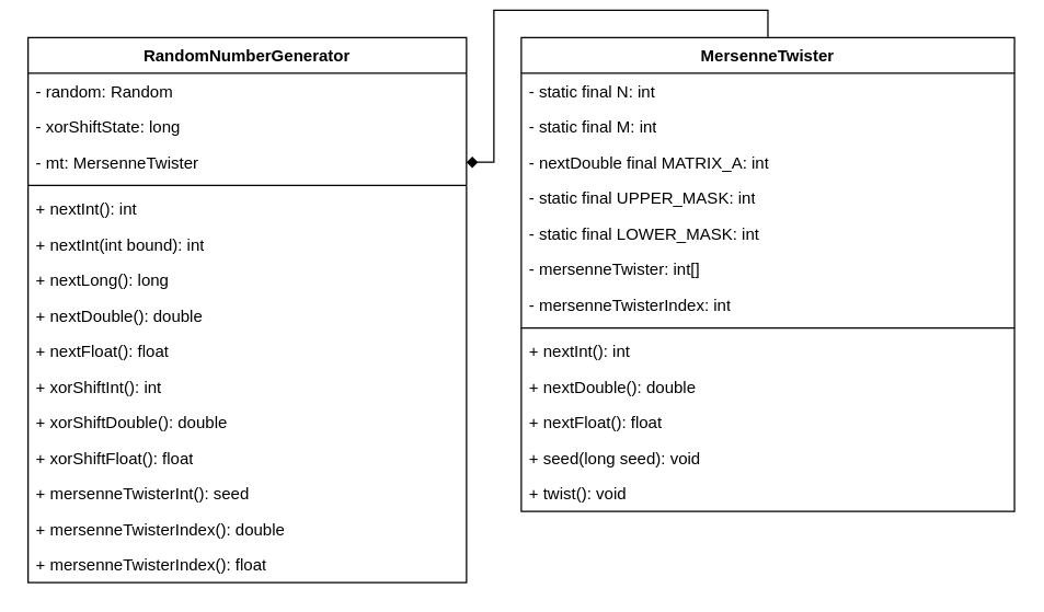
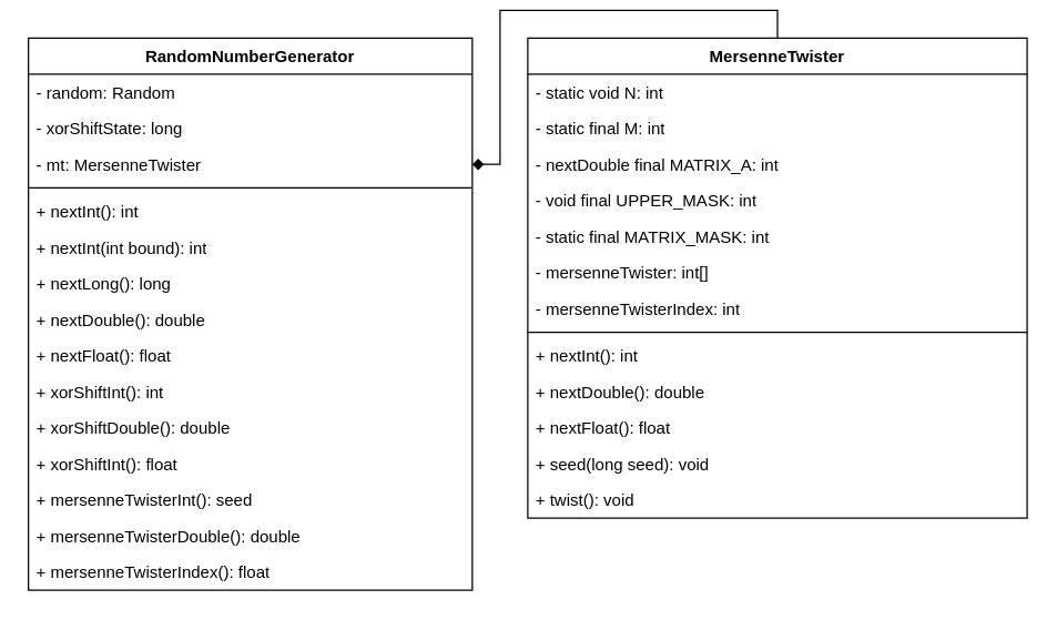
  <mxCell id="0" />
  <mxCell id="1" parent="0" />
  <mxCell id="2" value="RandomNumberGenerator" style="swimlane;fontStyle=1;align=center;verticalAlign=top;childLayout=stackLayout;horizontal=1;startSize=26;horizontalStack=0;resizeParent=1;resizeParentMax=0;resizeLast=0;collapsible=1;marginBottom=0;whiteSpace=wrap;html=1;" vertex="1" parent="1"><mxGeometry x="20" y="20" width="320" height="398" as="geometry" /></mxCell>
  <mxCell id="3" value="- random: Random" style="text;strokeColor=none;fillColor=none;align=left;verticalAlign=top;spacingLeft=4;spacingRight=4;overflow=hidden;rotatable=0;points=[[0,0.5],[1,0.5]];portConstraint=eastwest;whiteSpace=wrap;html=1;" vertex="1" parent="2"><mxGeometry y="26" width="320" height="26" as="geometry" /></mxCell>
  <mxCell id="4" value="- xorShiftState: long" style="text;strokeColor=none;fillColor=none;align=left;verticalAlign=top;spacingLeft=4;spacingRight=4;overflow=hidden;rotatable=0;points=[[0,0.5],[1,0.5]];portConstraint=eastwest;whiteSpace=wrap;html=1;" vertex="1" parent="2"><mxGeometry y="52" width="320" height="26" as="geometry" /></mxCell>
  <mxCell id="5" value="- mt: MersenneTwister" style="text;strokeColor=none;fillColor=none;align=left;verticalAlign=top;spacingLeft=4;spacingRight=4;overflow=hidden;rotatable=0;points=[[0,0.5],[1,0.5]];portConstraint=eastwest;whiteSpace=wrap;html=1;" vertex="1" parent="2"><mxGeometry y="78" width="320" height="26" as="geometry" /></mxCell>
  <mxCell id="6" value="" style="line;strokeWidth=1;fillColor=none;align=left;verticalAlign=middle;spacingTop=-1;spacingLeft=3;spacingRight=3;rotatable=0;labelPosition=right;points=[];portConstraint=eastwest;strokeColor=inherit;" vertex="1" parent="2"><mxGeometry y="104" width="320" height="8" as="geometry" /></mxCell>
  <mxCell id="7" value="+ nextInt(): int" style="text;strokeColor=none;fillColor=none;align=left;verticalAlign=top;spacingLeft=4;spacingRight=4;overflow=hidden;rotatable=0;points=[[0,0.5],[1,0.5]];portConstraint=eastwest;whiteSpace=wrap;html=1;" vertex="1" parent="2"><mxGeometry y="112" width="320" height="26" as="geometry" /></mxCell>
  <mxCell id="8" value="+ nextInt(int bound): int" style="text;strokeColor=none;fillColor=none;align=left;verticalAlign=top;spacingLeft=4;spacingRight=4;overflow=hidden;rotatable=0;points=[[0,0.5],[1,0.5]];portConstraint=eastwest;whiteSpace=wrap;html=1;" vertex="1" parent="2"><mxGeometry y="138" width="320" height="26" as="geometry" /></mxCell>
  <mxCell id="9" value="+ nextLong(): long" style="text;strokeColor=none;fillColor=none;align=left;verticalAlign=top;spacingLeft=4;spacingRight=4;overflow=hidden;rotatable=0;points=[[0,0.5],[1,0.5]];portConstraint=eastwest;whiteSpace=wrap;html=1;" vertex="1" parent="2"><mxGeometry y="164" width="320" height="26" as="geometry" /></mxCell>
  <mxCell id="10" value="+ nextDouble(): double" style="text;strokeColor=none;fillColor=none;align=left;verticalAlign=top;spacingLeft=4;spacingRight=4;overflow=hidden;rotatable=0;points=[[0,0.5],[1,0.5]];portConstraint=eastwest;whiteSpace=wrap;html=1;" vertex="1" parent="2"><mxGeometry y="190" width="320" height="26" as="geometry" /></mxCell>
  <mxCell id="11" value="+ nextFloat(): float" style="text;strokeColor=none;fillColor=none;align=left;verticalAlign=top;spacingLeft=4;spacingRight=4;overflow=hidden;rotatable=0;points=[[0,0.5],[1,0.5]];portConstraint=eastwest;whiteSpace=wrap;html=1;" vertex="1" parent="2"><mxGeometry y="216" width="320" height="26" as="geometry" /></mxCell>
  <mxCell id="12" value="+ xorShiftInt(): int" style="text;strokeColor=none;fillColor=none;align=left;verticalAlign=top;spacingLeft=4;spacingRight=4;overflow=hidden;rotatable=0;points=[[0,0.5],[1,0.5]];portConstraint=eastwest;whiteSpace=wrap;html=1;" vertex="1" parent="2"><mxGeometry y="242" width="320" height="26" as="geometry" /></mxCell>
  <mxCell id="13" value="+ xorShiftDouble(): double" style="text;strokeColor=none;fillColor=none;align=left;verticalAlign=top;spacingLeft=4;spacingRight=4;overflow=hidden;rotatable=0;points=[[0,0.5],[1,0.5]];portConstraint=eastwest;whiteSpace=wrap;html=1;" vertex="1" parent="2"><mxGeometry y="268" width="320" height="26" as="geometry" /></mxCell>
- <mxCell id="14" value="+ xorShiftFloat(): float" style="text;strokeColor=none;fillColor=none;align=left;verticalAlign=top;spacingLeft=4;spacingRight=4;overflow=hidden;rotatable=0;points=[[0,0.5],[1,0.5]];portConstraint=eastwest;whiteSpace=wrap;html=1;" vertex="1" parent="2"><mxGeometry y="294" width="320" height="26" as="geometry" /></mxCell>
+ <mxCell id="14" value="+ xorShiftInt(): float" style="text;strokeColor=none;fillColor=none;align=left;verticalAlign=top;spacingLeft=4;spacingRight=4;overflow=hidden;rotatable=0;points=[[0,0.5],[1,0.5]];portConstraint=eastwest;whiteSpace=wrap;html=1;" vertex="1" parent="2"><mxGeometry y="294" width="320" height="26" as="geometry" /></mxCell>
  <mxCell id="15" value="+ mersenneTwisterInt(): seed" style="text;strokeColor=none;fillColor=none;align=left;verticalAlign=top;spacingLeft=4;spacingRight=4;overflow=hidden;rotatable=0;points=[[0,0.5],[1,0.5]];portConstraint=eastwest;whiteSpace=wrap;html=1;" vertex="1" parent="2"><mxGeometry y="320" width="320" height="26" as="geometry" /></mxCell>
- <mxCell id="16" value="+ mersenneTwisterIndex(): double" style="text;strokeColor=none;fillColor=none;align=left;verticalAlign=top;spacingLeft=4;spacingRight=4;overflow=hidden;rotatable=0;points=[[0,0.5],[1,0.5]];portConstraint=eastwest;whiteSpace=wrap;html=1;" vertex="1" parent="2"><mxGeometry y="346" width="320" height="26" as="geometry" /></mxCell>
+ <mxCell id="16" value="+ mersenneTwisterDouble(): double" style="text;strokeColor=none;fillColor=none;align=left;verticalAlign=top;spacingLeft=4;spacingRight=4;overflow=hidden;rotatable=0;points=[[0,0.5],[1,0.5]];portConstraint=eastwest;whiteSpace=wrap;html=1;" vertex="1" parent="2"><mxGeometry y="346" width="320" height="26" as="geometry" /></mxCell>
  <mxCell id="17" value="+ mersenneTwisterIndex(): float" style="text;strokeColor=none;fillColor=none;align=left;verticalAlign=top;spacingLeft=4;spacingRight=4;overflow=hidden;rotatable=0;points=[[0,0.5],[1,0.5]];portConstraint=eastwest;whiteSpace=wrap;html=1;" vertex="1" parent="2"><mxGeometry y="372" width="320" height="26" as="geometry" /></mxCell>
  <mxCell id="18" style="edgeStyle=orthogonalEdgeStyle;rounded=0;orthogonalLoop=1;jettySize=auto;html=1;exitX=0.5;exitY=0;exitDx=0;exitDy=0;endArrow=diamond;" edge="1" parent="1" source="19" target="5"><mxGeometry relative="1" as="geometry" /></mxCell>
  <mxCell id="19" value="MersenneTwister" style="swimlane;fontStyle=1;align=center;verticalAlign=top;childLayout=stackLayout;horizontal=1;startSize=26;horizontalStack=0;resizeParent=1;resizeParentMax=0;resizeLast=0;collapsible=1;marginBottom=0;whiteSpace=wrap;html=1;" vertex="1" parent="1"><mxGeometry x="380" y="20" width="360" height="346" as="geometry" /></mxCell>
- <mxCell id="20" value="- static final N: int" style="text;strokeColor=none;fillColor=none;align=left;verticalAlign=top;spacingLeft=4;spacingRight=4;overflow=hidden;rotatable=0;points=[[0,0.5],[1,0.5]];portConstraint=eastwest;whiteSpace=wrap;html=1;" vertex="1" parent="19"><mxGeometry y="26" width="360" height="26" as="geometry" /></mxCell>
+ <mxCell id="20" value="- static void N: int" style="text;strokeColor=none;fillColor=none;align=left;verticalAlign=top;spacingLeft=4;spacingRight=4;overflow=hidden;rotatable=0;points=[[0,0.5],[1,0.5]];portConstraint=eastwest;whiteSpace=wrap;html=1;" vertex="1" parent="19"><mxGeometry y="26" width="360" height="26" as="geometry" /></mxCell>
  <mxCell id="21" value="- static final M: int" style="text;strokeColor=none;fillColor=none;align=left;verticalAlign=top;spacingLeft=4;spacingRight=4;overflow=hidden;rotatable=0;points=[[0,0.5],[1,0.5]];portConstraint=eastwest;whiteSpace=wrap;html=1;" vertex="1" parent="19"><mxGeometry y="52" width="360" height="26" as="geometry" /></mxCell>
  <mxCell id="22" value="- nextDouble final MATRIX_A: int" style="text;strokeColor=none;fillColor=none;align=left;verticalAlign=top;spacingLeft=4;spacingRight=4;overflow=hidden;rotatable=0;points=[[0,0.5],[1,0.5]];portConstraint=eastwest;whiteSpace=wrap;html=1;" vertex="1" parent="19"><mxGeometry y="78" width="360" height="26" as="geometry" /></mxCell>
- <mxCell id="23" value="- static final UPPER_MASK: int" style="text;strokeColor=none;fillColor=none;align=left;verticalAlign=top;spacingLeft=4;spacingRight=4;overflow=hidden;rotatable=0;points=[[0,0.5],[1,0.5]];portConstraint=eastwest;whiteSpace=wrap;html=1;" vertex="1" parent="19"><mxGeometry y="104" width="360" height="26" as="geometry" /></mxCell>
- <mxCell id="24" value="- static final LOWER_MASK: int" style="text;strokeColor=none;fillColor=none;align=left;verticalAlign=top;spacingLeft=4;spacingRight=4;overflow=hidden;rotatable=0;points=[[0,0.5],[1,0.5]];portConstraint=eastwest;whiteSpace=wrap;html=1;" vertex="1" parent="19"><mxGeometry y="130" width="360" height="26" as="geometry" /></mxCell>
+ <mxCell id="23" value="- void final UPPER_MASK: int" style="text;strokeColor=none;fillColor=none;align=left;verticalAlign=top;spacingLeft=4;spacingRight=4;overflow=hidden;rotatable=0;points=[[0,0.5],[1,0.5]];portConstraint=eastwest;whiteSpace=wrap;html=1;" vertex="1" parent="19"><mxGeometry y="104" width="360" height="26" as="geometry" /></mxCell>
+ <mxCell id="24" value="- static final MATRIX_MASK: int" style="text;strokeColor=none;fillColor=none;align=left;verticalAlign=top;spacingLeft=4;spacingRight=4;overflow=hidden;rotatable=0;points=[[0,0.5],[1,0.5]];portConstraint=eastwest;whiteSpace=wrap;html=1;" vertex="1" parent="19"><mxGeometry y="130" width="360" height="26" as="geometry" /></mxCell>
  <mxCell id="25" value="- mersenneTwister: int[]" style="text;strokeColor=none;fillColor=none;align=left;verticalAlign=top;spacingLeft=4;spacingRight=4;overflow=hidden;rotatable=0;points=[[0,0.5],[1,0.5]];portConstraint=eastwest;whiteSpace=wrap;html=1;" vertex="1" parent="19"><mxGeometry y="156" width="360" height="26" as="geometry" /></mxCell>
  <mxCell id="26" value="- mersenneTwisterIndex: int" style="text;strokeColor=none;fillColor=none;align=left;verticalAlign=top;spacingLeft=4;spacingRight=4;overflow=hidden;rotatable=0;points=[[0,0.5],[1,0.5]];portConstraint=eastwest;whiteSpace=wrap;html=1;" vertex="1" parent="19"><mxGeometry y="182" width="360" height="26" as="geometry" /></mxCell>
  <mxCell id="27" value="" style="line;strokeWidth=1;fillColor=none;align=left;verticalAlign=middle;spacingTop=-1;spacingLeft=3;spacingRight=3;rotatable=0;labelPosition=right;points=[];portConstraint=eastwest;strokeColor=inherit;" vertex="1" parent="19"><mxGeometry y="208" width="360" height="8" as="geometry" /></mxCell>
  <mxCell id="28" value="+ nextInt(): int" style="text;strokeColor=none;fillColor=none;align=left;verticalAlign=top;spacingLeft=4;spacingRight=4;overflow=hidden;rotatable=0;points=[[0,0.5],[1,0.5]];portConstraint=eastwest;whiteSpace=wrap;html=1;" vertex="1" parent="19"><mxGeometry y="216" width="360" height="26" as="geometry" /></mxCell>
  <mxCell id="29" value="+ nextDouble(): double" style="text;strokeColor=none;fillColor=none;align=left;verticalAlign=top;spacingLeft=4;spacingRight=4;overflow=hidden;rotatable=0;points=[[0,0.5],[1,0.5]];portConstraint=eastwest;whiteSpace=wrap;html=1;" vertex="1" parent="19"><mxGeometry y="242" width="360" height="26" as="geometry" /></mxCell>
  <mxCell id="30" value="+ nextFloat(): float" style="text;strokeColor=none;fillColor=none;align=left;verticalAlign=top;spacingLeft=4;spacingRight=4;overflow=hidden;rotatable=0;points=[[0,0.5],[1,0.5]];portConstraint=eastwest;whiteSpace=wrap;html=1;" vertex="1" parent="19"><mxGeometry y="268" width="360" height="26" as="geometry" /></mxCell>
  <mxCell id="31" value="+ seed(long seed): void" style="text;strokeColor=none;fillColor=none;align=left;verticalAlign=top;spacingLeft=4;spacingRight=4;overflow=hidden;rotatable=0;points=[[0,0.5],[1,0.5]];portConstraint=eastwest;whiteSpace=wrap;html=1;" vertex="1" parent="19"><mxGeometry y="294" width="360" height="26" as="geometry" /></mxCell>
  <mxCell id="32" value="+ twist(): void" style="text;strokeColor=none;fillColor=none;align=left;verticalAlign=top;spacingLeft=4;spacingRight=4;overflow=hidden;rotatable=0;points=[[0,0.5],[1,0.5]];portConstraint=eastwest;whiteSpace=wrap;html=1;" vertex="1" parent="19"><mxGeometry y="320" width="360" height="26" as="geometry" /></mxCell>
